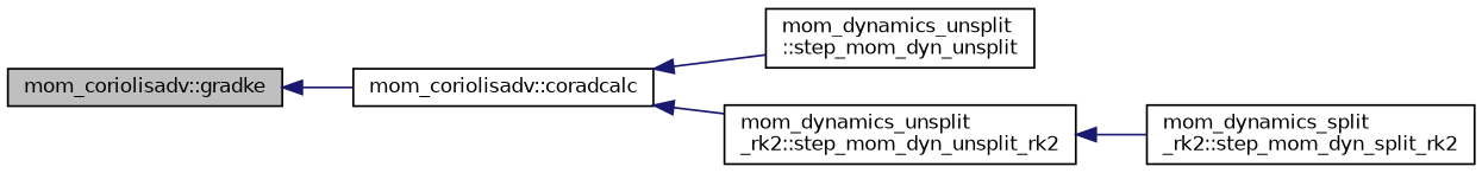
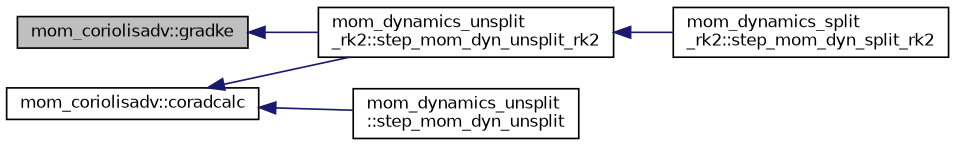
  digraph {
    fontname="DejaVu Sans"
    rankdir=LR
    node [color=black fillcolor=white fontname="DejaVu Sans" fontsize=10 shape=record style=filled]
    edge [color=midnightblue dir=back fontname="DejaVu Sans" fontsize=10 labelfontname=Helvetica labelfontsize=10 style=solid]
    n1 [fillcolor=grey75 fontcolor=black height=0.2 label="mom_coriolisadv::gradke" width=0.4]
    n2 [height=0.2 label="mom_coriolisadv::coradcalc" width=0.4]
    n3 [height=0.2 label="mom_dynamics_unsplit\l::step_mom_dyn_unsplit" width=0.4]
    n4 [height=0.2 label="mom_dynamics_unsplit\l_rk2::step_mom_dyn_unsplit_rk2" width=0.4]
    n5 [height=0.2 label="mom_dynamics_split\l_rk2::step_mom_dyn_split_rk2" width=0.4]
-   n1 -> n2
+   n1 -> n4
    n2 -> n3
    n2 -> n4
    n4 -> n5
  }
